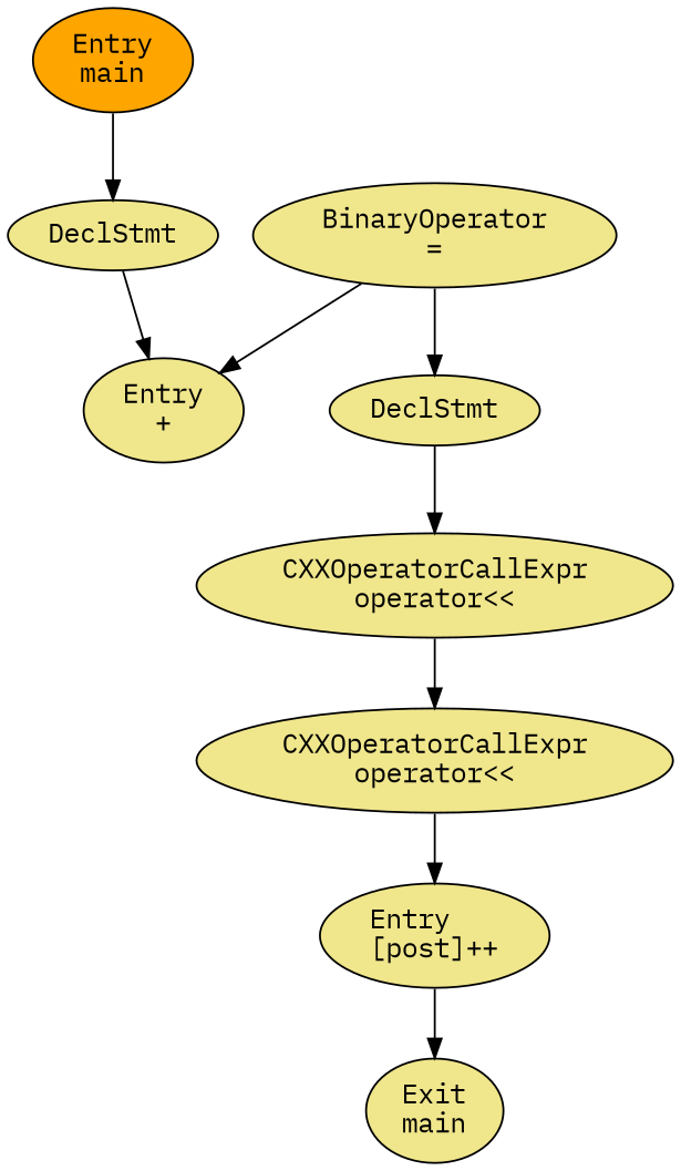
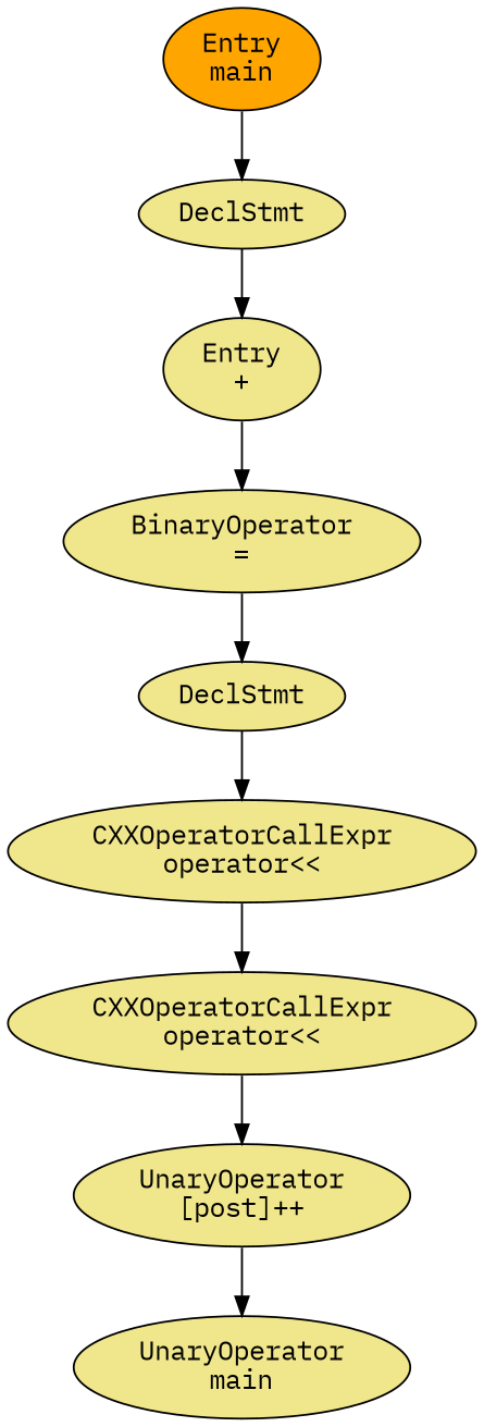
  digraph {
    fontname="IBM Plex Mono"
    node [fillcolor=khaki fontname="IBM Plex Mono" style=filled]
    edge [fontname="IBM Plex Mono"]
    n1 [fillcolor=orange label="Entry\lmain"]
    n2 [label=DeclStmt]
    n3 [label="Entry\l+"]
    n4 [label="BinaryOperator\l="]
    n5 [label=DeclStmt]
    n6 [label="CXXOperatorCallExpr\loperator<<"]
    n7 [label="CXXOperatorCallExpr\loperator<<"]
-   n8 [label="Entry\l[post]++"]
-   n9 [label="Exit\lmain"]
+   n8 [label="UnaryOperator\l[post]++"]
+   n9 [label="UnaryOperator\lmain"]
    n1 -> n2
    n2 -> n3
-   n4 -> n3
+   n3 -> n4
    n4 -> n5
    n5 -> n6
    n6 -> n7
    n7 -> n8
    n8 -> n9
  }
